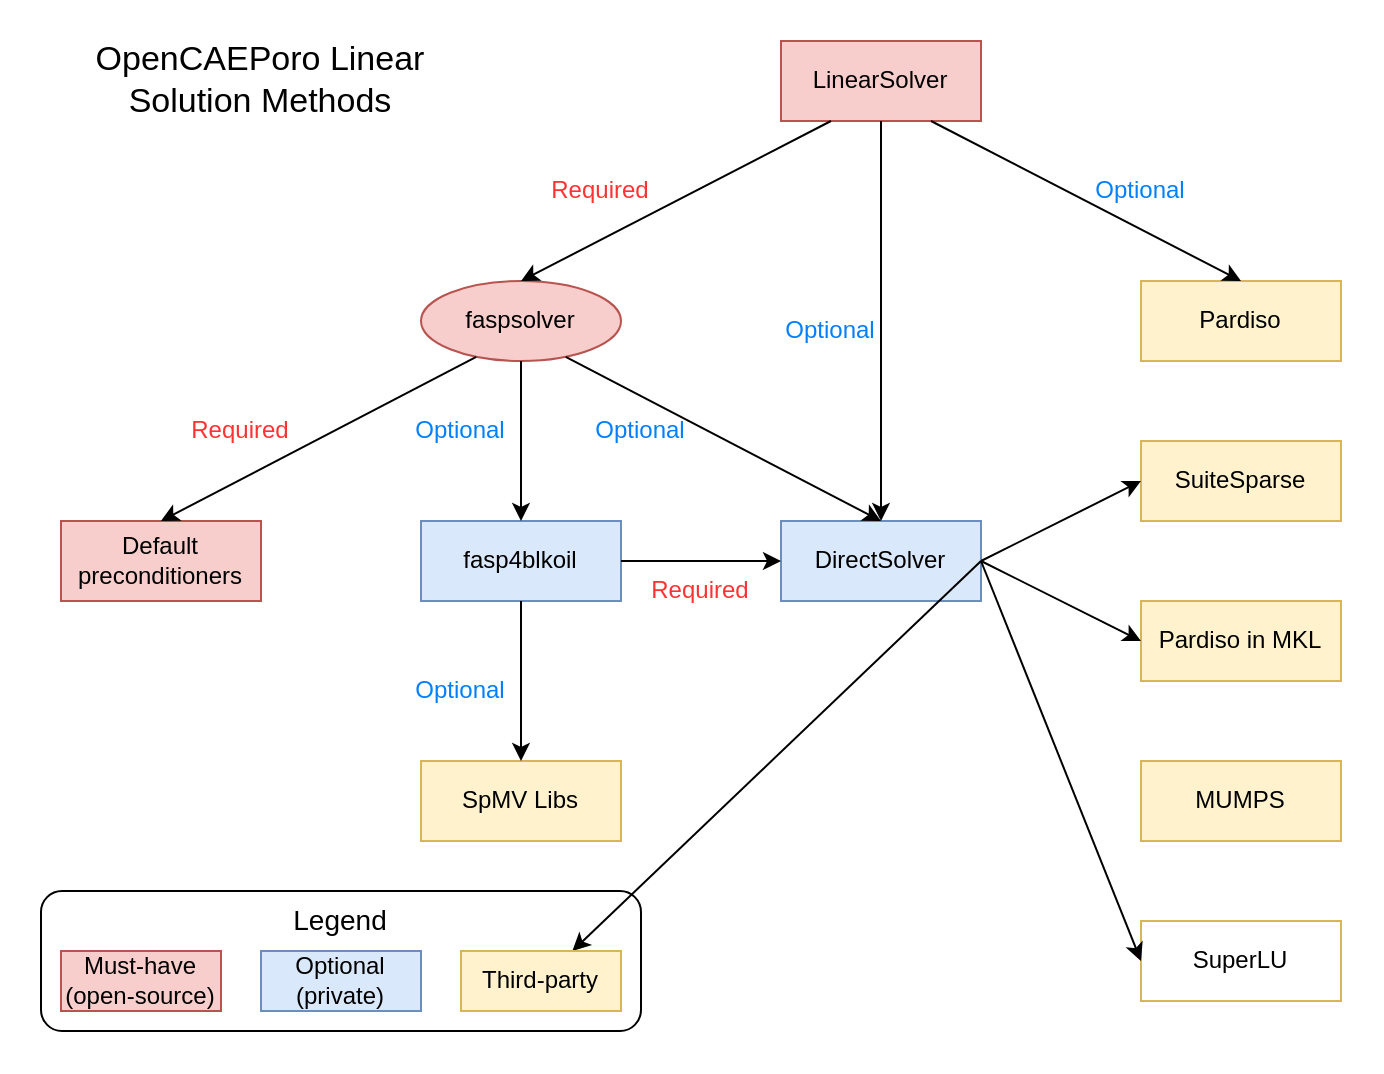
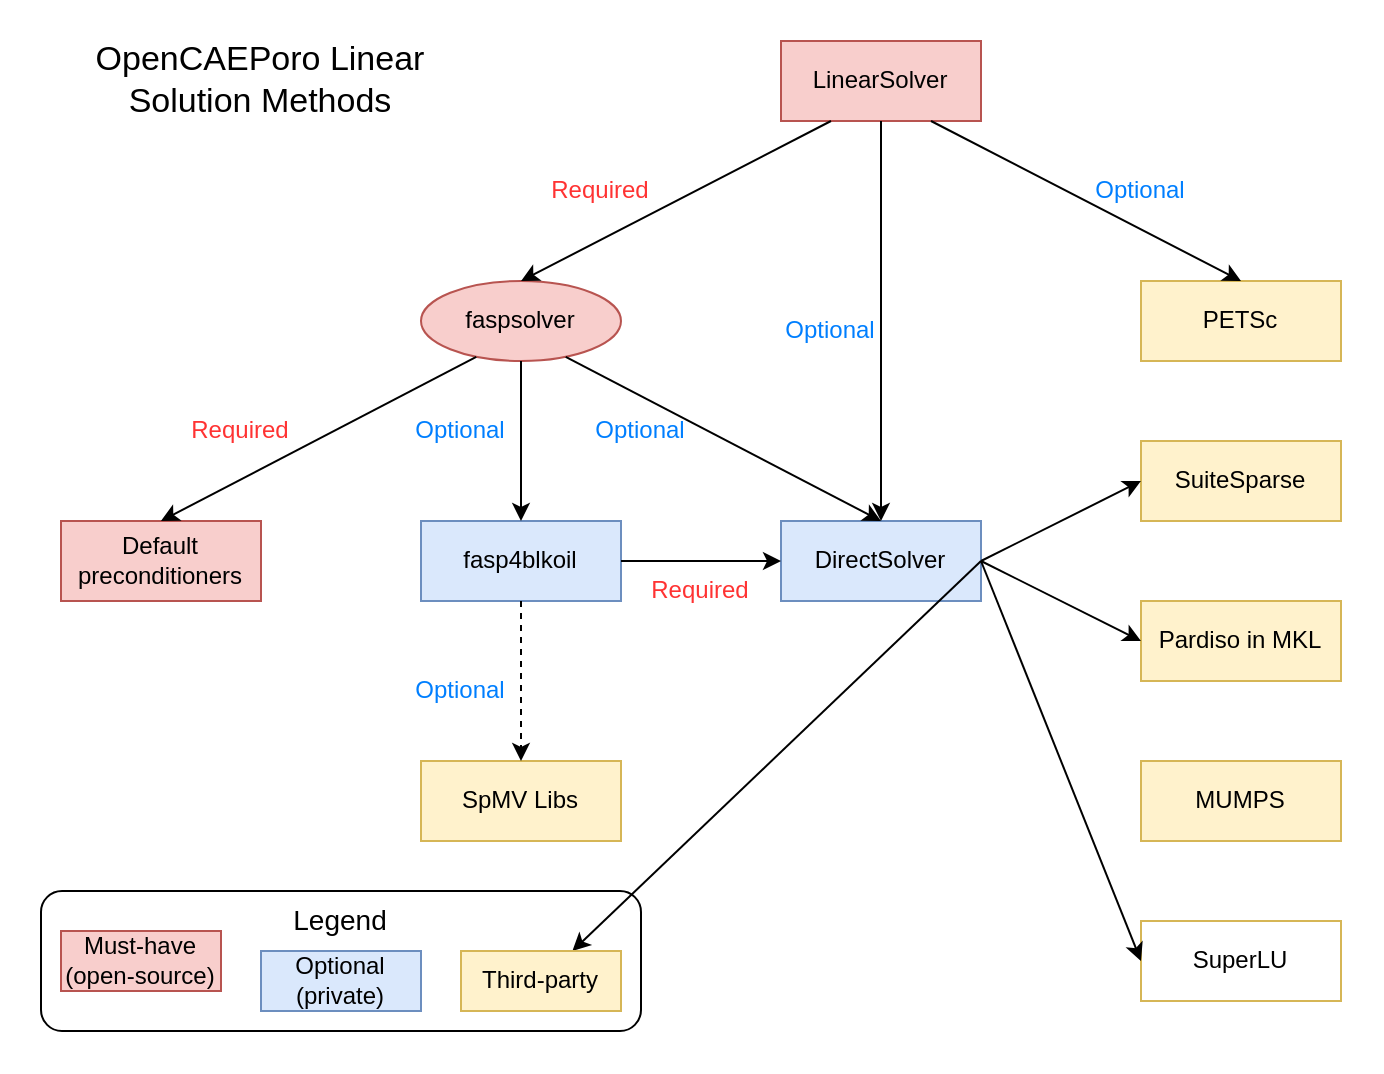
  <mxCell id="0" />
  <mxCell id="1" parent="0" />
  <mxCell id="2" value="LinearSolver" style="rounded=0;whiteSpace=wrap;html=1;fillColor=#f8cecc;strokeColor=#b85450;" vertex="1" parent="1"><mxGeometry x="390" y="20" width="100" height="40" as="geometry" /></mxCell>
  <mxCell id="3" value="faspsolver" style="ellipse;whiteSpace=wrap;html=1;fillColor=#f8cecc;strokeColor=#b85450;" vertex="1" parent="1"><mxGeometry x="210" y="140" width="100" height="40" as="geometry" /></mxCell>
  <mxCell id="4" value="fasp4blkoil" style="rounded=0;whiteSpace=wrap;html=1;fillColor=#dae8fc;strokeColor=#6c8ebf;" vertex="1" parent="1"><mxGeometry x="210" y="260" width="100" height="40" as="geometry" /></mxCell>
- <mxCell id="5" value="Pardiso" style="rounded=0;whiteSpace=wrap;html=1;fillColor=#fff2cc;strokeColor=#d6b656;" vertex="1" parent="1"><mxGeometry x="570" y="140" width="100" height="40" as="geometry" /></mxCell>
+ <mxCell id="5" value="PETSc" style="rounded=0;whiteSpace=wrap;html=1;fillColor=#fff2cc;strokeColor=#d6b656;" vertex="1" parent="1"><mxGeometry x="570" y="140" width="100" height="40" as="geometry" /></mxCell>
  <mxCell id="6" value="SuiteSparse" style="rounded=0;whiteSpace=wrap;html=1;fillColor=#fff2cc;strokeColor=#d6b656;" vertex="1" parent="1"><mxGeometry x="570" y="220" width="100" height="40" as="geometry" /></mxCell>
  <mxCell id="7" value="Default preconditioners" style="rounded=0;whiteSpace=wrap;html=1;fillColor=#f8cecc;strokeColor=#b85450;" vertex="1" parent="1"><mxGeometry x="30" y="260" width="100" height="40" as="geometry" /></mxCell>
  <mxCell id="8" value="SpMV Libs" style="rounded=0;whiteSpace=wrap;html=1;fillColor=#fff2cc;strokeColor=#d6b656;" vertex="1" parent="1"><mxGeometry x="210" y="380" width="100" height="40" as="geometry" /></mxCell>
  <mxCell id="9" value="DirectSolver" style="rounded=0;whiteSpace=wrap;html=1;fillColor=#dae8fc;strokeColor=#6c8ebf;" vertex="1" parent="1"><mxGeometry x="390" y="260" width="100" height="40" as="geometry" /></mxCell>
  <mxCell id="10" value="" style="endArrow=classic;html=1;rounded=0;exitX=0.25;exitY=1;exitDx=0;exitDy=0;entryX=0.5;entryY=0;entryDx=0;entryDy=0;endFill=1;" edge="1" parent="1" source="2" target="3"><mxGeometry width="50" height="50" relative="1" as="geometry"><mxPoint x="480" y="430" as="sourcePoint" /><mxPoint x="530" y="380" as="targetPoint" /></mxGeometry></mxCell>
  <mxCell id="11" value="" style="endArrow=classic;html=1;rounded=0;exitX=0.25;exitY=1;exitDx=0;exitDy=0;entryX=0.5;entryY=0;entryDx=0;entryDy=0;endFill=1;" edge="1" parent="1" source="3" target="7"><mxGeometry width="50" height="50" relative="1" as="geometry"><mxPoint x="450" y="70" as="sourcePoint" /><mxPoint x="250" y="150" as="targetPoint" /></mxGeometry></mxCell>
  <mxCell id="12" value="" style="endArrow=classic;html=1;rounded=0;exitX=0.5;exitY=1;exitDx=0;exitDy=0;entryX=0.5;entryY=0;entryDx=0;entryDy=0;endFill=1;" edge="1" parent="1" source="2" target="9"><mxGeometry width="50" height="50" relative="1" as="geometry"><mxPoint x="450" y="70" as="sourcePoint" /><mxPoint x="250" y="150" as="targetPoint" /></mxGeometry></mxCell>
  <mxCell id="13" value="" style="endArrow=classic;html=1;rounded=0;exitX=0.5;exitY=1;exitDx=0;exitDy=0;entryX=0.5;entryY=0;entryDx=0;entryDy=0;endFill=1;" edge="1" parent="1" source="3" target="4"><mxGeometry width="50" height="50" relative="1" as="geometry"><mxPoint x="225" y="190" as="sourcePoint" /><mxPoint x="110" y="270" as="targetPoint" /></mxGeometry></mxCell>
  <mxCell id="14" value="" style="endArrow=classic;html=1;rounded=0;exitX=0.75;exitY=1;exitDx=0;exitDy=0;entryX=0.5;entryY=0;entryDx=0;entryDy=0;endFill=1;" edge="1" parent="1" source="3" target="9"><mxGeometry width="50" height="50" relative="1" as="geometry"><mxPoint x="235" y="200" as="sourcePoint" /><mxPoint x="120" y="280" as="targetPoint" /></mxGeometry></mxCell>
- <mxCell id="15" value="" style="endArrow=classic;html=1;rounded=0;exitX=0.5;exitY=1;exitDx=0;exitDy=0;entryX=0.5;entryY=0;entryDx=0;entryDy=0;endFill=1;" edge="1" parent="1" source="4" target="8"><mxGeometry width="50" height="50" relative="1" as="geometry"><mxPoint x="265" y="210" as="sourcePoint" /><mxPoint x="150" y="290" as="targetPoint" /></mxGeometry></mxCell>
+ <mxCell id="15" value="" style="endArrow=classic;html=1;rounded=0;exitX=0.5;exitY=1;exitDx=0;exitDy=0;entryX=0.5;entryY=0;entryDx=0;entryDy=0;endFill=1;dashed=1;" edge="1" parent="1" source="4" target="8"><mxGeometry width="50" height="50" relative="1" as="geometry"><mxPoint x="265" y="210" as="sourcePoint" /><mxPoint x="150" y="290" as="targetPoint" /></mxGeometry></mxCell>
  <mxCell id="16" value="SuperLU" style="rounded=0;whiteSpace=wrap;html=1;fillColor=#ffffff;strokeColor=#d6b656;" vertex="1" parent="1"><mxGeometry x="570" y="460" width="100" height="40" as="geometry" /></mxCell>
  <mxCell id="17" value="MUMPS" style="rounded=0;whiteSpace=wrap;html=1;fillColor=#fff2cc;strokeColor=#d6b656;" vertex="1" parent="1"><mxGeometry x="570" y="380" width="100" height="40" as="geometry" /></mxCell>
  <mxCell id="18" value="Pardiso in MKL" style="rounded=0;whiteSpace=wrap;html=1;fillColor=#fff2cc;strokeColor=#d6b656;" vertex="1" parent="1"><mxGeometry x="570" y="300" width="100" height="40" as="geometry" /></mxCell>
  <mxCell id="19" value="" style="endArrow=classic;html=1;rounded=0;exitX=1;exitY=0.5;exitDx=0;exitDy=0;entryX=0;entryY=0.5;entryDx=0;entryDy=0;" edge="1" parent="1" source="9" target="16"><mxGeometry width="50" height="50" relative="1" as="geometry"><mxPoint x="480" y="430" as="sourcePoint" /><mxPoint x="530" y="380" as="targetPoint" /></mxGeometry></mxCell>
  <mxCell id="20" value="" style="endArrow=classic;html=1;rounded=0;exitX=1;exitY=0.5;exitDx=0;exitDy=0;" edge="1" parent="1" source="9" target="36"><mxGeometry width="50" height="50" relative="1" as="geometry"><mxPoint x="400" y="310" as="sourcePoint" /><mxPoint x="400" y="390" as="targetPoint" /></mxGeometry></mxCell>
  <mxCell id="21" value="" style="endArrow=classic;html=1;rounded=0;exitX=1;exitY=0.5;exitDx=0;exitDy=0;entryX=0;entryY=0.5;entryDx=0;entryDy=0;" edge="1" parent="1" source="9" target="18"><mxGeometry width="50" height="50" relative="1" as="geometry"><mxPoint x="410" y="320" as="sourcePoint" /><mxPoint x="410" y="400" as="targetPoint" /></mxGeometry></mxCell>
  <mxCell id="22" value="" style="endArrow=classic;html=1;rounded=0;exitX=1;exitY=0.5;exitDx=0;exitDy=0;entryX=0;entryY=0.5;entryDx=0;entryDy=0;" edge="1" parent="1" source="9" target="6"><mxGeometry width="50" height="50" relative="1" as="geometry"><mxPoint x="420" y="330" as="sourcePoint" /><mxPoint x="420" y="410" as="targetPoint" /></mxGeometry></mxCell>
  <mxCell id="23" value="" style="endArrow=classic;html=1;rounded=0;exitX=0.75;exitY=1;exitDx=0;exitDy=0;entryX=0.5;entryY=0;entryDx=0;entryDy=0;endFill=1;" edge="1" parent="1" source="2" target="5"><mxGeometry width="50" height="50" relative="1" as="geometry"><mxPoint x="450" y="70" as="sourcePoint" /><mxPoint x="450" y="150" as="targetPoint" /></mxGeometry></mxCell>
  <mxCell id="24" value="&lt;font color=&quot;#ff3333&quot;&gt;Required&lt;/font&gt;" style="text;html=1;strokeColor=none;fillColor=none;align=center;verticalAlign=middle;whiteSpace=wrap;rounded=0;" vertex="1" parent="1"><mxGeometry x="270" y="80" width="60" height="30" as="geometry" /></mxCell>
  <mxCell id="25" value="&lt;font color=&quot;#ff3333&quot;&gt;Required&lt;/font&gt;" style="text;html=1;strokeColor=none;fillColor=none;align=center;verticalAlign=middle;whiteSpace=wrap;rounded=0;" vertex="1" parent="1"><mxGeometry x="90" y="200" width="60" height="30" as="geometry" /></mxCell>
  <mxCell id="26" value="" style="endArrow=classic;html=1;rounded=0;exitX=1;exitY=0.5;exitDx=0;exitDy=0;entryX=0;entryY=0.5;entryDx=0;entryDy=0;endFill=1;" edge="1" parent="1" source="4" target="9"><mxGeometry width="50" height="50" relative="1" as="geometry"><mxPoint x="250" y="310" as="sourcePoint" /><mxPoint x="250" y="390" as="targetPoint" /></mxGeometry></mxCell>
  <mxCell id="27" value="&lt;font color=&quot;#007fff&quot;&gt;Optional&lt;/font&gt;" style="text;html=1;strokeColor=none;fillColor=none;align=center;verticalAlign=middle;whiteSpace=wrap;rounded=0;" vertex="1" parent="1"><mxGeometry x="200" y="200" width="60" height="30" as="geometry" /></mxCell>
  <mxCell id="28" value="&lt;font color=&quot;#007fff&quot;&gt;Optional&lt;/font&gt;" style="text;html=1;strokeColor=none;fillColor=none;align=center;verticalAlign=middle;whiteSpace=wrap;rounded=0;" vertex="1" parent="1"><mxGeometry x="290" y="200" width="60" height="30" as="geometry" /></mxCell>
  <mxCell id="29" value="&lt;font color=&quot;#007fff&quot;&gt;Optional&lt;/font&gt;" style="text;html=1;strokeColor=none;fillColor=none;align=center;verticalAlign=middle;whiteSpace=wrap;rounded=0;" vertex="1" parent="1"><mxGeometry x="200" y="330" width="60" height="30" as="geometry" /></mxCell>
  <mxCell id="30" value="&lt;font color=&quot;#007fff&quot;&gt;Optional&lt;/font&gt;" style="text;html=1;strokeColor=none;fillColor=none;align=center;verticalAlign=middle;whiteSpace=wrap;rounded=0;" vertex="1" parent="1"><mxGeometry x="385" y="150" width="60" height="30" as="geometry" /></mxCell>
  <mxCell id="31" value="&lt;font color=&quot;#007fff&quot;&gt;Optional&lt;/font&gt;" style="text;html=1;strokeColor=none;fillColor=none;align=center;verticalAlign=middle;whiteSpace=wrap;rounded=0;" vertex="1" parent="1"><mxGeometry x="540" y="80" width="60" height="30" as="geometry" /></mxCell>
  <mxCell id="32" value="&lt;font color=&quot;#ff3333&quot;&gt;Required&lt;/font&gt;" style="text;html=1;strokeColor=none;fillColor=none;align=center;verticalAlign=middle;whiteSpace=wrap;rounded=0;" vertex="1" parent="1"><mxGeometry x="320" y="280" width="60" height="30" as="geometry" /></mxCell>
  <mxCell id="33" value="&lt;font style=&quot;font-size: 17px&quot; color=&quot;#000000&quot;&gt;OpenCAEPoro Linear Solution Methods&lt;/font&gt;" style="text;html=1;strokeColor=none;fillColor=none;align=center;verticalAlign=middle;whiteSpace=wrap;rounded=0;fontColor=#007FFF;" vertex="1" parent="1"><mxGeometry x="30" y="20" width="200" height="40" as="geometry" /></mxCell>
- <mxCell id="34" value="Must-have&lt;br&gt;(open-source)" style="rounded=0;whiteSpace=wrap;html=1;fillColor=#f8cecc;strokeColor=#b85450;" vertex="1" parent="1"><mxGeometry x="30" y="475" width="80" height="30" as="geometry" /></mxCell>
+ <mxCell id="34" value="Must-have&lt;br&gt;(open-source)" style="rounded=0;whiteSpace=wrap;html=1;fillColor=#f8cecc;strokeColor=#b85450;" vertex="1" parent="1"><mxGeometry x="30" y="465" width="80" height="30" as="geometry" /></mxCell>
  <mxCell id="35" value="Optional&lt;br&gt;(private)" style="rounded=0;whiteSpace=wrap;html=1;fillColor=#dae8fc;strokeColor=#6c8ebf;" vertex="1" parent="1"><mxGeometry x="130" y="475" width="80" height="30" as="geometry" /></mxCell>
  <mxCell id="36" value="Third-party" style="rounded=0;whiteSpace=wrap;html=1;fillColor=#fff2cc;strokeColor=#d6b656;" vertex="1" parent="1"><mxGeometry x="230" y="475" width="80" height="30" as="geometry" /></mxCell>
  <mxCell id="37" value="" style="rounded=1;whiteSpace=wrap;html=1;fontSize=17;fontColor=#000000;fillColor=none;" vertex="1" parent="1"><mxGeometry x="20" y="445" width="300" height="70" as="geometry" /></mxCell>
  <mxCell id="38" value="&lt;font style=&quot;font-size: 14px&quot;&gt;Legend&lt;/font&gt;" style="text;html=1;strokeColor=none;fillColor=none;align=center;verticalAlign=middle;whiteSpace=wrap;rounded=0;fontSize=17;fontColor=#000000;" vertex="1" parent="1"><mxGeometry x="140" y="445" width="60" height="30" as="geometry" /></mxCell>
